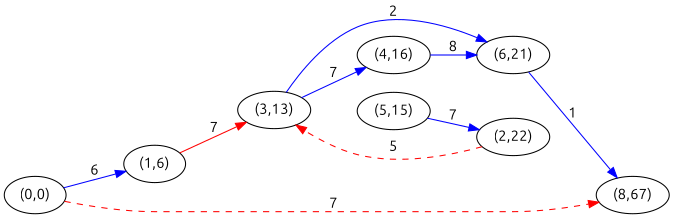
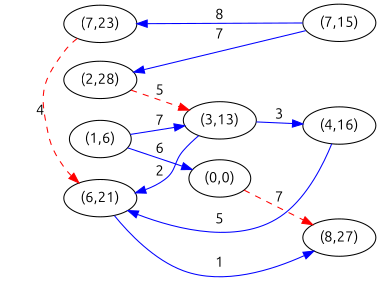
  digraph {
    fontname=Ubuntu
    rankdir=LR
    ranksep=equally
    node [fontname=Ubuntu]
    edge [color=blue fontname=Ubuntu]
    "(0,0)"
    "(1,6)"
    "(3,13)"
    "(4,16)"
-   "(5,15)"
+   "(5,15)" [label="(7,15)"]
    "(6,21)"
-   "(2,22)"
-   "(8,27)" [label="(8,67)"]
+   "(2,22)" [label="(2,28)"]
+   "(7,23)"
+   "(8,27)"
    subgraph sub_1 {
      rank=same
      "(0,0)"
    }
    subgraph sub_2 {
      rank=same
    }
    subgraph sub_3 {
      rank=same
      "(1,6)"
    }
    subgraph sub_4 {
      rank=same
      "(3,13)"
    }
    subgraph sub_5 {
      rank=same
      "(4,16)"
      "(5,15)"
    }
    subgraph sub_6 {
      rank=same
      "(6,21)"
      "(2,22)"
+     "(7,23)"
    }
    subgraph sub_7 {
      rank=same
      "(8,27)"
    }
-   "(0,0)" -> "(1,6)" [label=6]
+   "(1,6)" -> "(0,0)" [label=6]
    "(0,0)" -> "(8,27)" [color=red label=7 style=dashed]
-   "(1,6)" -> "(3,13)" [color=red label=7]
-   "(3,13)" -> "(4,16)" [label=7]
+   "(1,6)" -> "(3,13)" [label=7]
+   "(3,13)" -> "(4,16)" [label=3]
    "(3,13)" -> "(6,21)" [label=2]
-   "(4,16)" -> "(6,21)" [label=8]
+   "(4,16)" -> "(6,21)" [label=5]
    "(5,15)" -> "(2,22)" [label=7]
+   "(5,15)" -> "(7,23)" [label=8]
    "(6,21)" -> "(8,27)" [label=1]
    "(2,22)" -> "(3,13)" [color=red label=5 style=dashed]
+   "(7,23)" -> "(6,21)" [color=red label=4 style=dashed]
  }
